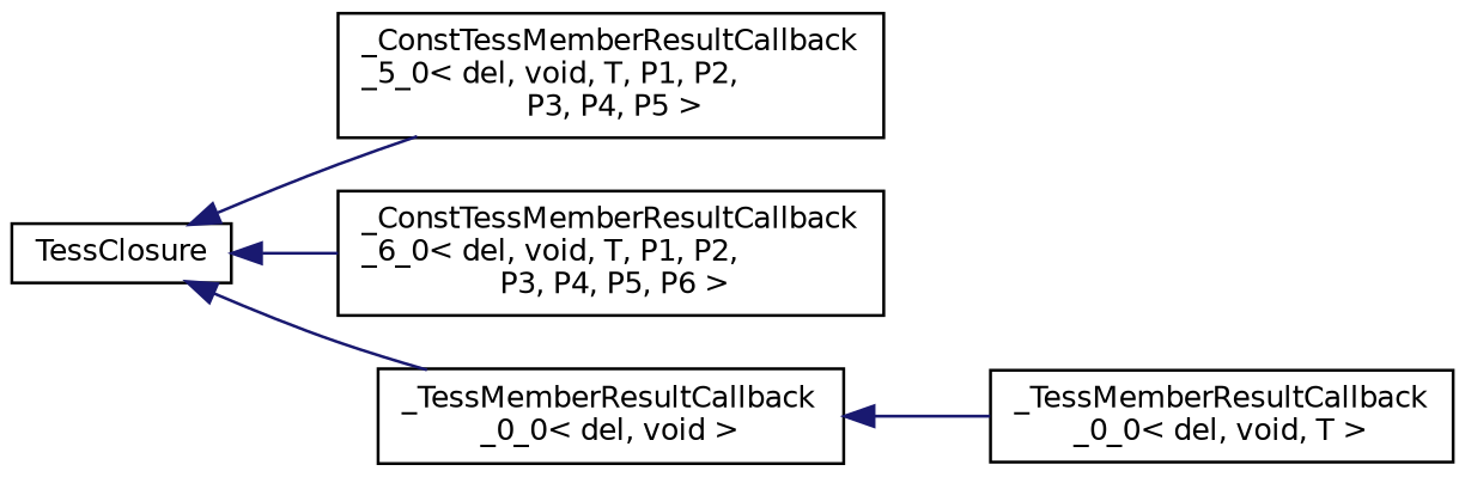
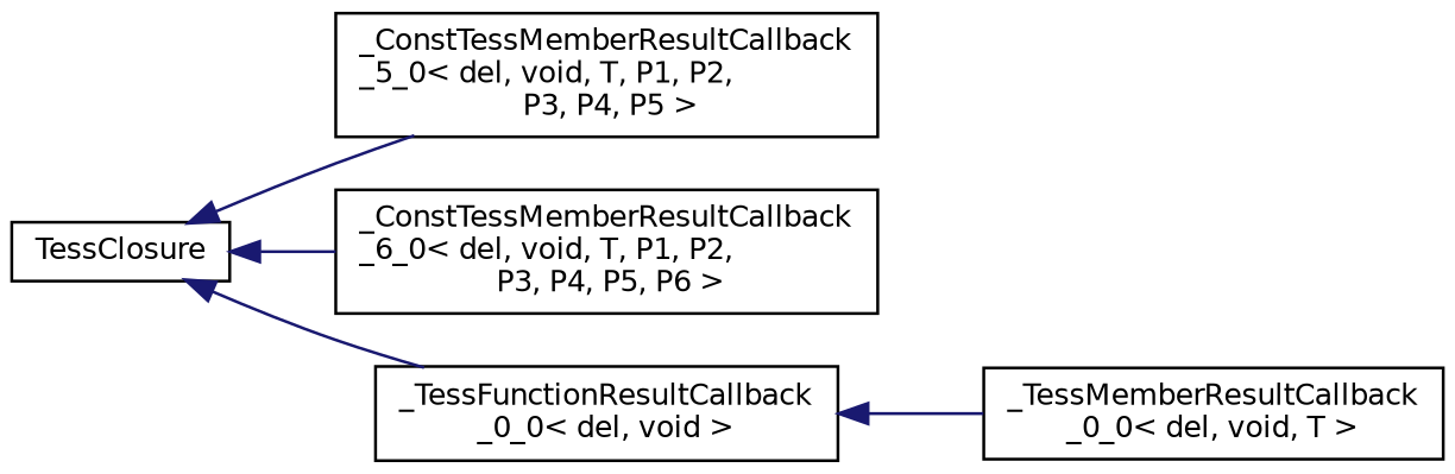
  digraph {
    rankdir=LR
    node [color=black fillcolor=white fontname=Helvetica fontsize=10 shape=record style=filled]
    edge [color=midnightblue dir=back fontname=Helvetica fontsize=10 labelfontname=Helvetica labelfontsize=10 style=solid]
    n1 [height=0.2 label=TessClosure width=0.4]
    n2 [height=0.2 label="_ConstTessMemberResultCallback\l_5_0\< del, void, T, P1, P2,\l P3, P4, P5 \>" width=0.4]
    n3 [height=0.2 label="_ConstTessMemberResultCallback\l_6_0\< del, void, T, P1, P2,\l P3, P4, P5, P6 \>" width=0.4]
-   n4 [height=0.2 label="_TessMemberResultCallback\l_0_0\< del, void \>" width=0.4]
+   n4 [height=0.2 label="_TessFunctionResultCallback\l_0_0\< del, void \>" width=0.4]
    n5 [height=0.2 label="_TessMemberResultCallback\l_0_0\< del, void, T \>" width=0.4]
    n1 -> n2
    n1 -> n3
    n1 -> n4
    n4 -> n5
  }
